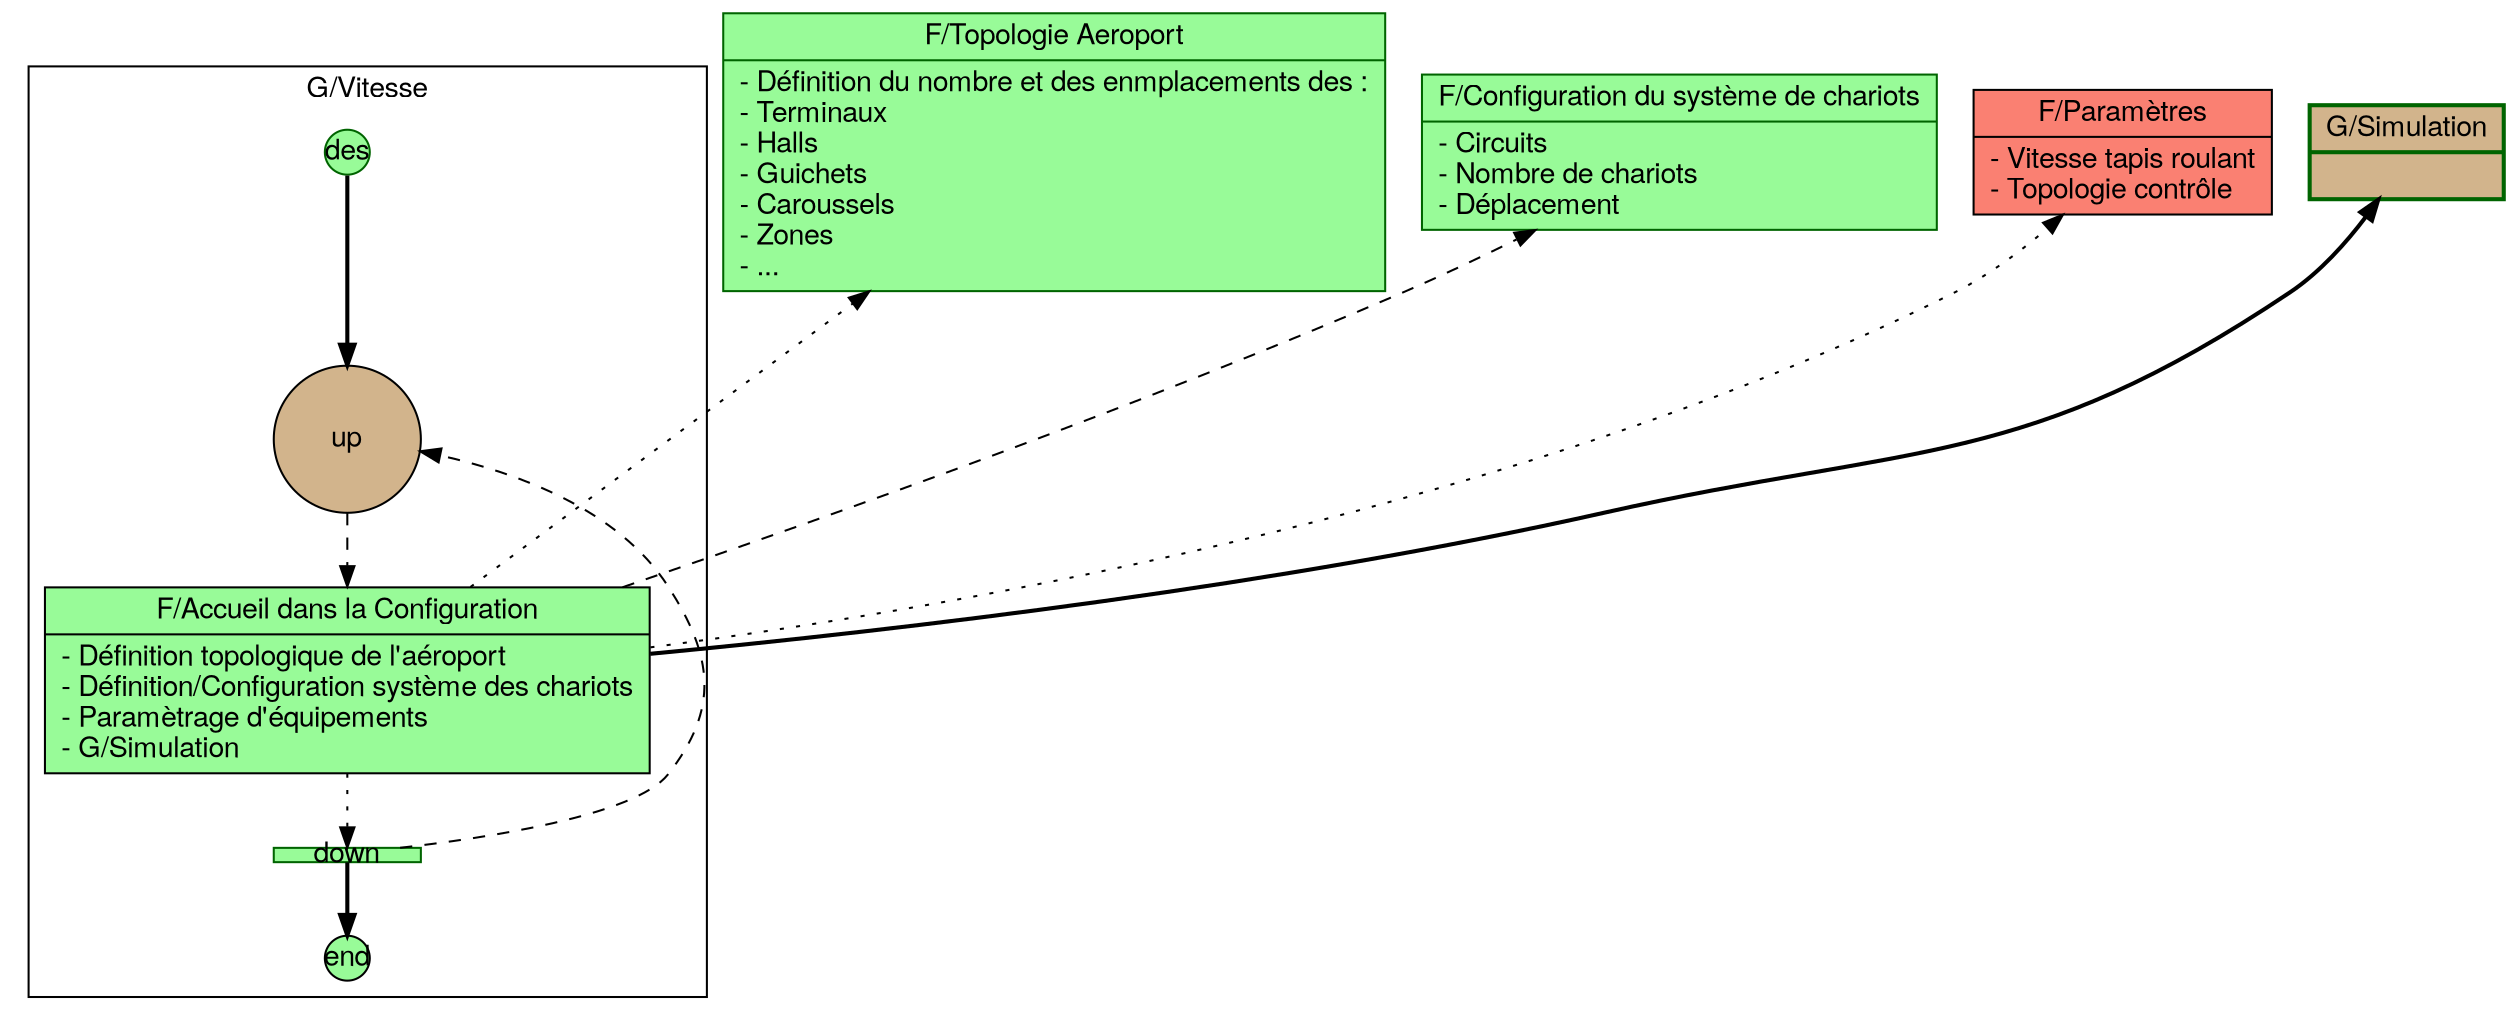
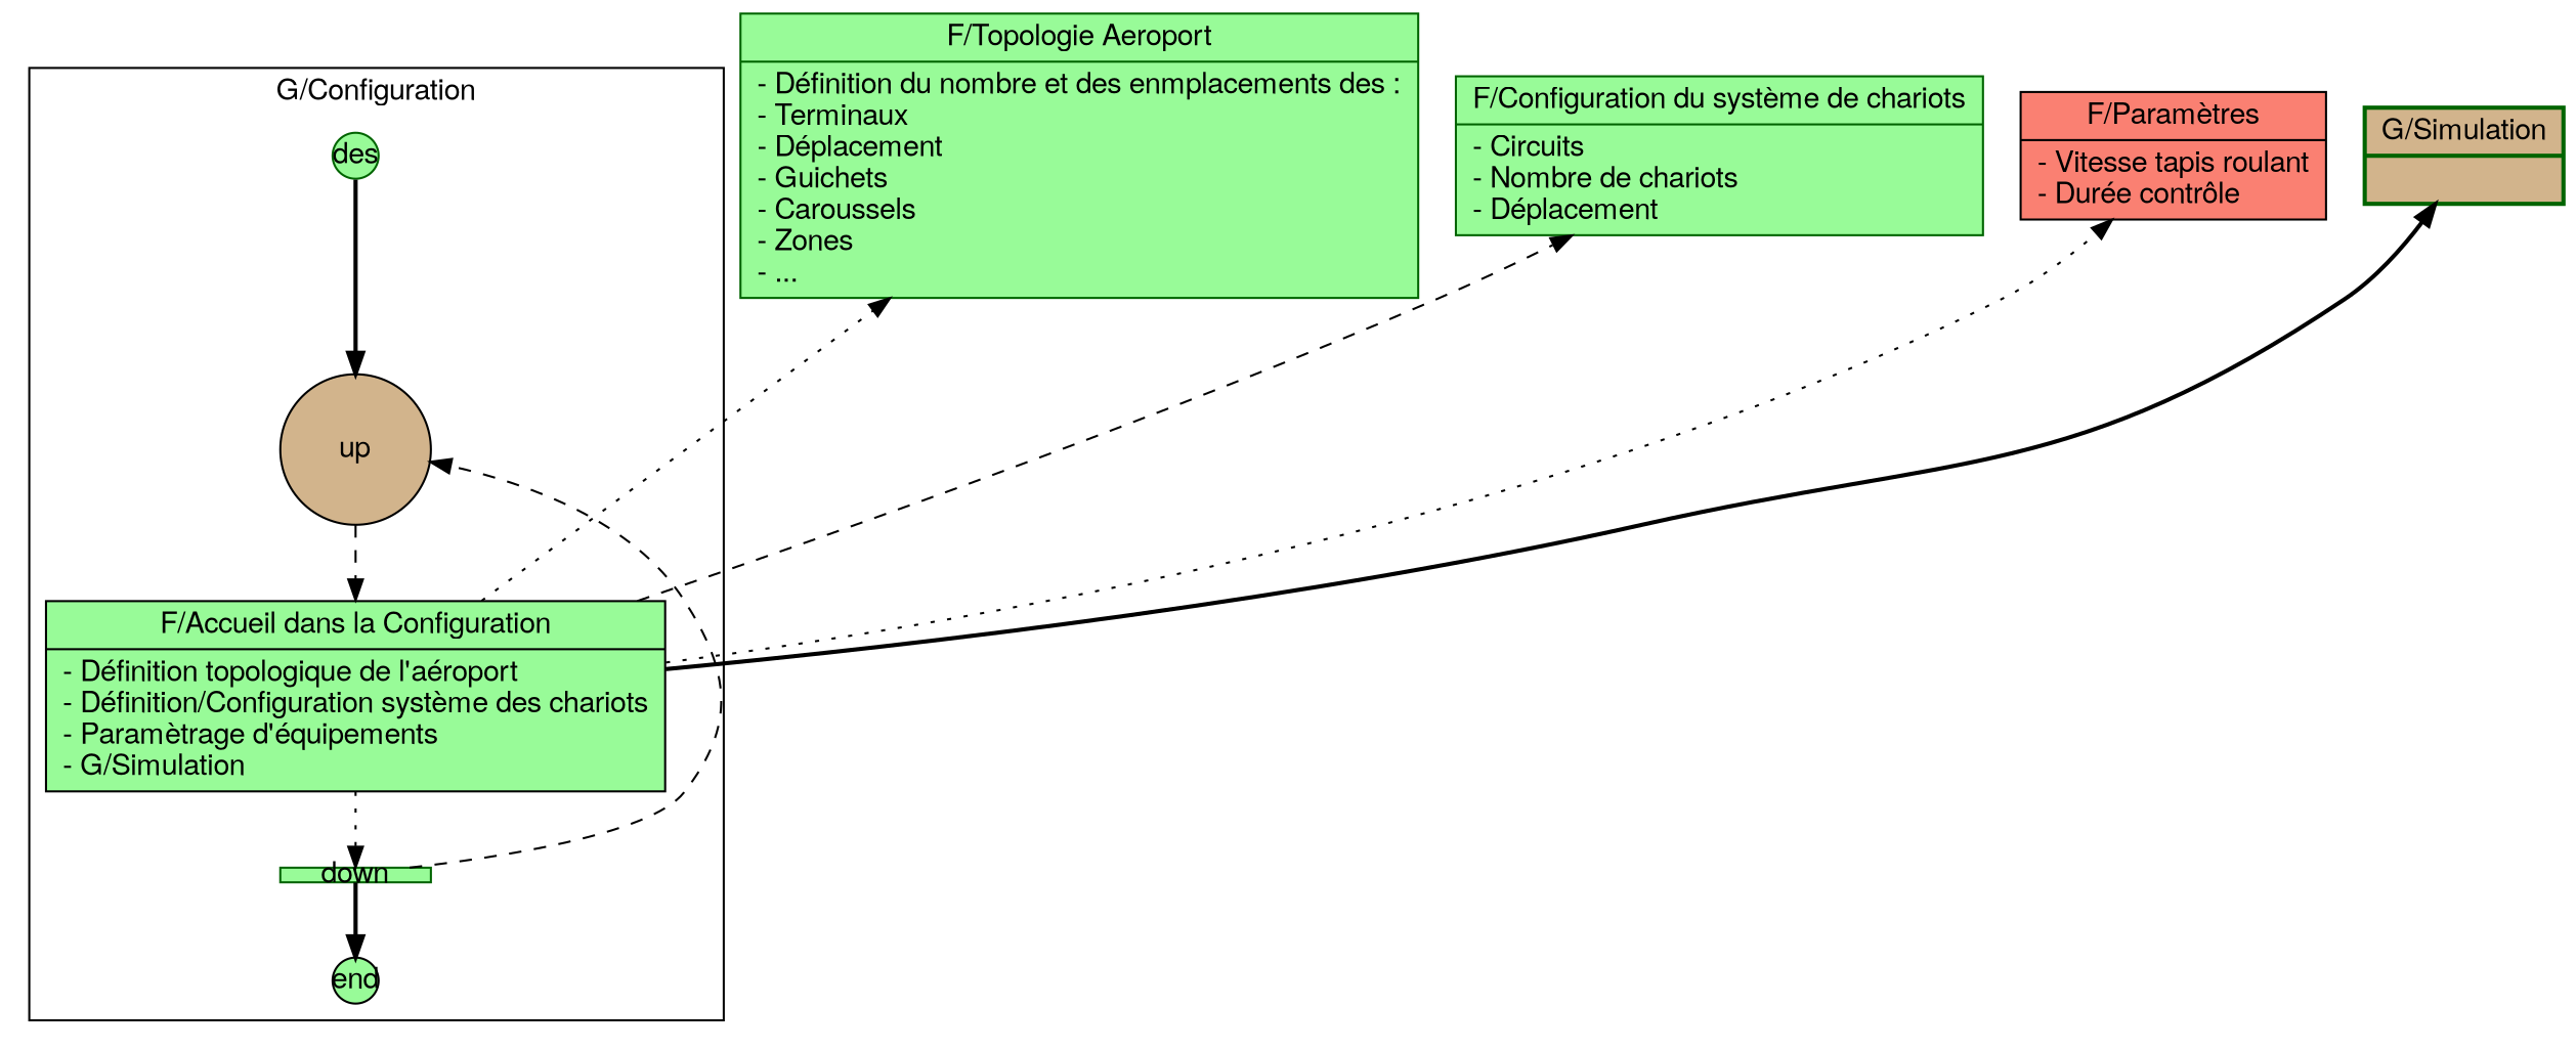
  digraph {
    fontname="Nimbus Sans L"
    node [color=darkgreen fillcolor=palegreen fontname="Nimbus Sans L" shape=record style=filled]
    edge [fontname="Nimbus Sans L" style=bold constraint=false]
    n1 [fixedsize=true label=des shape=circle width=0.3]
    end [color=black fixedsize=true shape=circle width=0.3]
    up [color=black fillcolor=tan fixedsize=true height=0.1 shape=circle width=1]
    down [fixedsize=true height=0.1 shape=rectangle width=1]
    n5 [color=black label="{F/Accueil dans la Configuration|- Définition topologique de l'aéroport\l- Définition/Configuration système des chariots\l- Paramètrage d'équipements\l- G/Simulation\l}"]
-   n6 [label="{F/Topologie Aeroport|- Définition du nombre et des enmplacements des :\l	- Terminaux\l	- Halls\l	- Guichets\l	- Caroussels\l	- Zones\l	- ... \l}"]
+   n6 [label="{F/Topologie Aeroport|- Définition du nombre et des enmplacements des :\l	- Terminaux\l	- Déplacement\l	- Guichets\l	- Caroussels\l	- Zones\l	- ... \l}"]
    n7 [label="{F/Configuration du système de chariots|- Circuits\l- Nombre de chariots\l- Déplacement\l}"]
-   n8 [color=black fillcolor=salmon label="{F/Paramètres|- Vitesse tapis roulant\n- Topologie contrôle\l}"]
+   n8 [color=black fillcolor=salmon label="{F/Paramètres|- Vitesse tapis roulant\n- Durée contrôle\l}"]
    n9 [fillcolor=tan label="{G/Simulation|}" penwidth=2.0]
    subgraph cluster_1 {
-     label="G/Vitesse"
+     label="G/Configuration"
      n1
      end
      up
      down
      n5
    }
    n1 -> up [constraint=""]
    up -> n5 [style=dashed constraint=""]
    down -> end [constraint=""]
    down -> up [style=dashed]
    n5 -> down [style=dotted constraint=""]
    n5 -> n6 [style=dotted]
    n5 -> n7 [style=dashed]
    n5 -> n8 [style=dotted]
    n5 -> n9
  }
